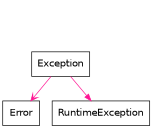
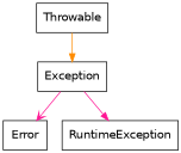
  digraph {
    fontname="DejaVu Sans"
    node [fontname="DejaVu Sans" shape=box]
    edge [arrowhead=normal color=deeppink fontname="DejaVu Sans"]
+   n1 [label=Throwable]
    n2 [label=Exception]
    n3 [label=Error]
    n4 [label=RuntimeException]
+   n1 -> n2 [color=darkorange]
    n2 -> n3 [arrowhead=vee]
    n2 -> n4
  }
